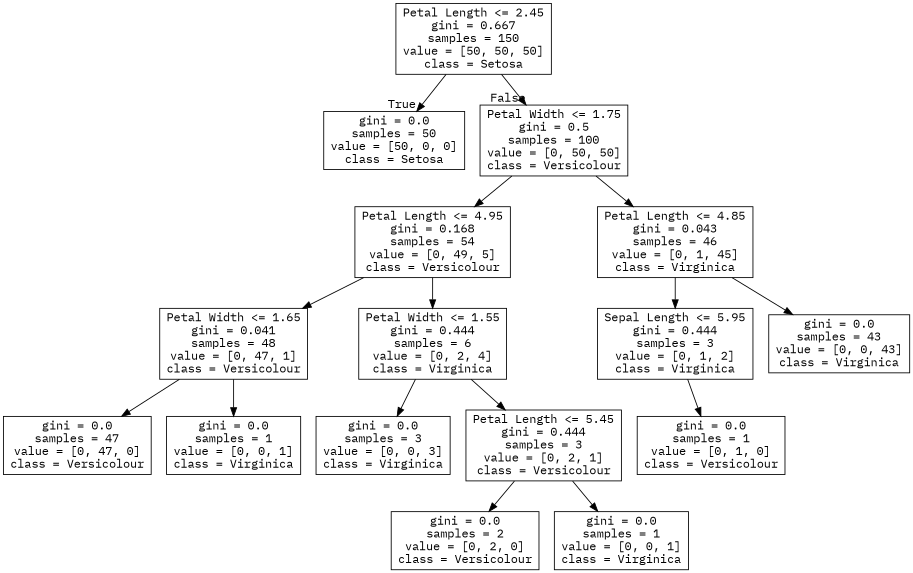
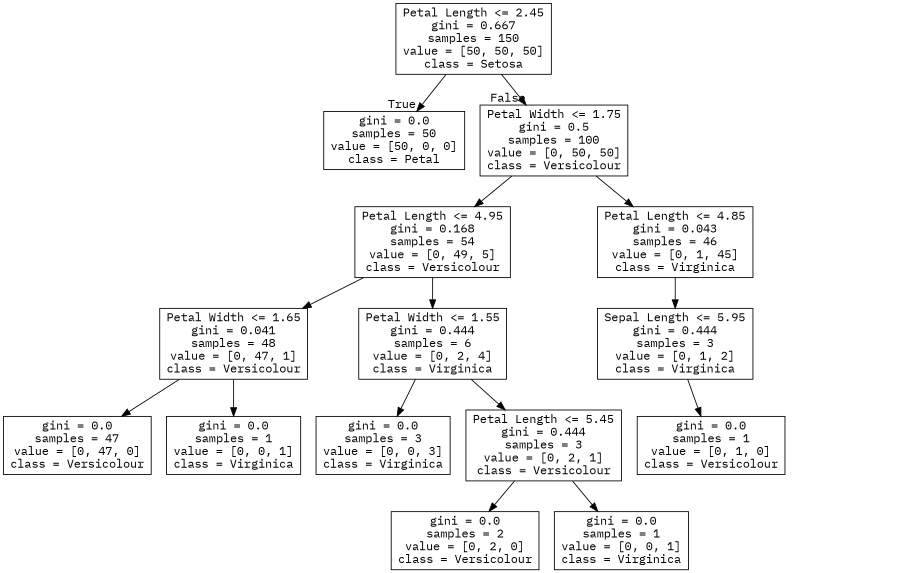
  digraph {
    fontname="IBM Plex Mono"
    node [fontname="IBM Plex Mono" shape=box]
    edge [fontname="IBM Plex Mono"]
    n1 [label="Petal Length <= 2.45\ngini = 0.667\nsamples = 150\nvalue = [50, 50, 50]\nclass = Setosa"]
-   n2 [label="gini = 0.0\nsamples = 50\nvalue = [50, 0, 0]\nclass = Setosa"]
+   n2 [label="gini = 0.0\nsamples = 50\nvalue = [50, 0, 0]\nclass = Petal"]
    n3 [label="Petal Width <= 1.75\ngini = 0.5\nsamples = 100\nvalue = [0, 50, 50]\nclass = Versicolour"]
    n4 [label="Petal Length <= 4.95\ngini = 0.168\nsamples = 54\nvalue = [0, 49, 5]\nclass = Versicolour"]
    n5 [label="Petal Length <= 4.85\ngini = 0.043\nsamples = 46\nvalue = [0, 1, 45]\nclass = Virginica"]
    n6 [label="Petal Width <= 1.65\ngini = 0.041\nsamples = 48\nvalue = [0, 47, 1]\nclass = Versicolour"]
    n7 [label="Petal Width <= 1.55\ngini = 0.444\nsamples = 6\nvalue = [0, 2, 4]\nclass = Virginica"]
    n8 [label="Sepal Length <= 5.95\ngini = 0.444\nsamples = 3\nvalue = [0, 1, 2]\nclass = Virginica"]
-   n9 [label="gini = 0.0\nsamples = 43\nvalue = [0, 0, 43]\nclass = Virginica"]
    n10 [label="gini = 0.0\nsamples = 47\nvalue = [0, 47, 0]\nclass = Versicolour"]
    n11 [label="gini = 0.0\nsamples = 1\nvalue = [0, 0, 1]\nclass = Virginica"]
    n12 [label="gini = 0.0\nsamples = 3\nvalue = [0, 0, 3]\nclass = Virginica"]
    n13 [label="Petal Length <= 5.45\ngini = 0.444\nsamples = 3\nvalue = [0, 2, 1]\nclass = Versicolour"]
    n14 [label="gini = 0.0\nsamples = 2\nvalue = [0, 2, 0]\nclass = Versicolour"]
    n15 [label="gini = 0.0\nsamples = 1\nvalue = [0, 0, 1]\nclass = Virginica"]
    n16 [label="gini = 0.0\nsamples = 1\nvalue = [0, 1, 0]\nclass = Versicolour"]
    n1 -> n2 [headlabel=True labelangle=45 labeldistance=2.5]
    n1 -> n3 [headlabel=False labelangle=-45 labeldistance=2.5]
    n3 -> n4
    n3 -> n5
    n4 -> n6
    n4 -> n7
    n5 -> n8
-   n5 -> n9
    n6 -> n10
    n6 -> n11
    n7 -> n12
    n7 -> n13
    n8 -> n16
    n13 -> n14
    n13 -> n15
  }
